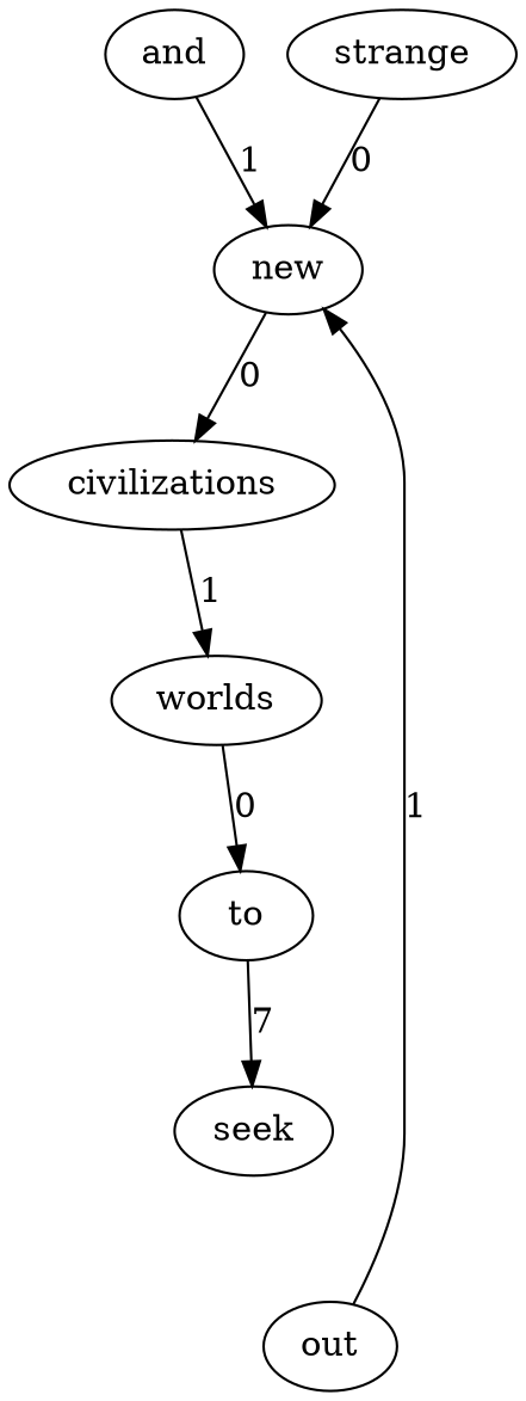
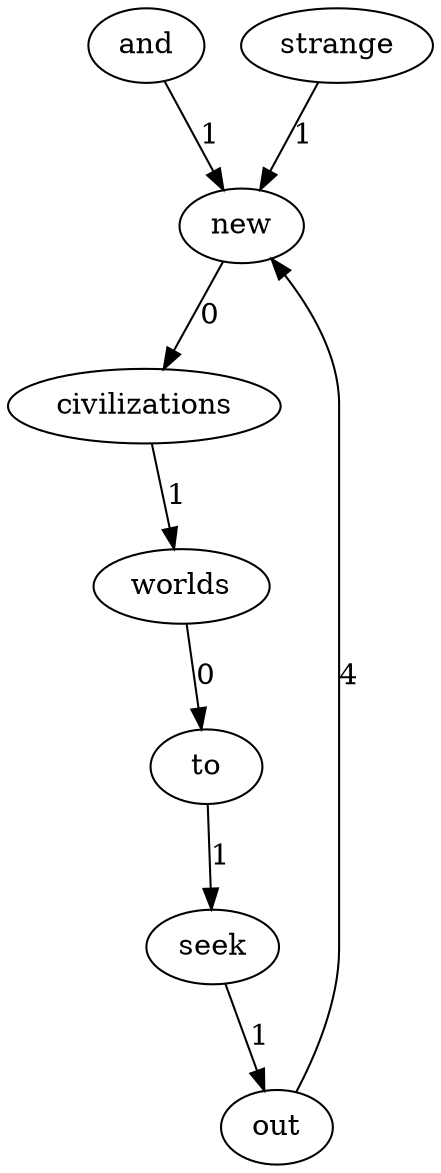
  digraph {
    new
    civilizations
    worlds
    to
    seek
    and
    out
    strange
    new -> civilizations [label=0]
    civilizations -> worlds [label=1]
    worlds -> to [label=0]
-   to -> seek [label=7]
+   to -> seek [label=1]
+   seek -> out [label=1]
    and -> new [label=1]
-   out -> new [label=1]
-   strange -> new [label=0]
+   out -> new [label=4]
+   strange -> new [label=1]
  }
